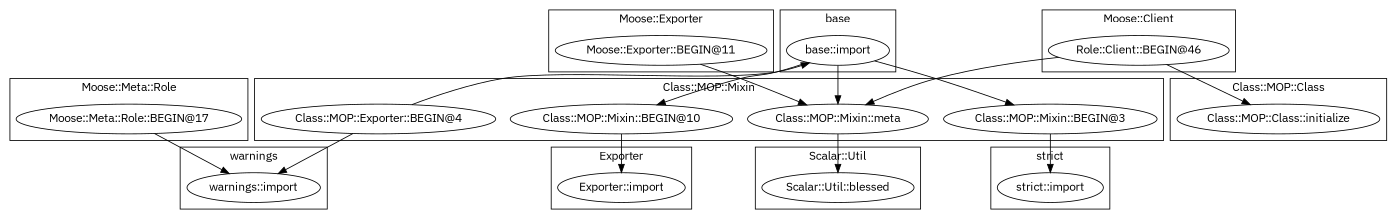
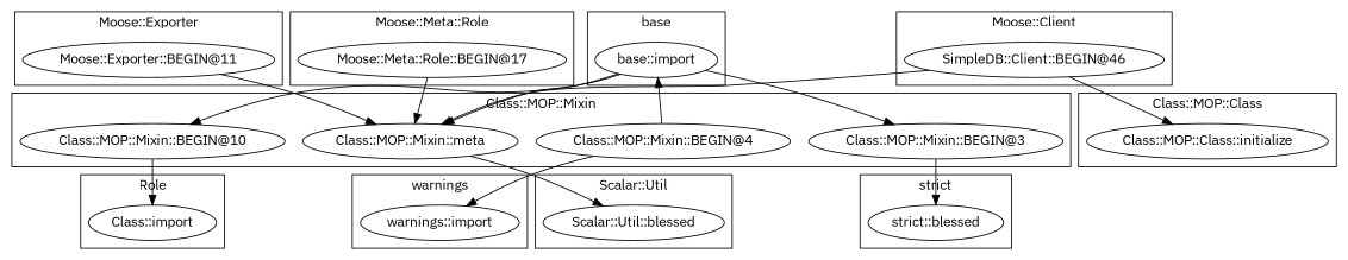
  digraph {
    fontname="IBM Plex Sans"
    node [fontname="IBM Plex Sans"]
    edge [fontname="IBM Plex Sans"]
    "Moose::Exporter::BEGIN@11"
    "warnings::import"
    "Moose::Meta::Role::BEGIN@17"
    "base::import"
    "Scalar::Util::blessed"
-   "SimpleDB::Client::BEGIN@46" [label="Role::Client::BEGIN@46"]
+   "SimpleDB::Client::BEGIN@46"
    "Class::MOP::Mixin::BEGIN@10"
-   "Class::MOP::Mixin::BEGIN@4" [label="Class::MOP::Exporter::BEGIN@4"]
+   "Class::MOP::Mixin::BEGIN@4"
    "Class::MOP::Mixin::meta"
    "Class::MOP::Mixin::BEGIN@3"
-   "strict::import"
+   "strict::import" [label="strict::blessed"]
    "Class::MOP::Class::initialize"
-   "Exporter::import"
+   "Exporter::import" [label="Class::import"]
    subgraph cluster_1 {
      label="Moose::Exporter"
      "Moose::Exporter::BEGIN@11"
    }
    subgraph cluster_2 {
      label=warnings
      "warnings::import"
    }
    subgraph cluster_3 {
      label="Moose::Meta::Role"
      "Moose::Meta::Role::BEGIN@17"
    }
    subgraph cluster_4 {
      label=base
      "base::import"
    }
    subgraph cluster_5 {
      label="Scalar::Util"
      "Scalar::Util::blessed"
    }
    subgraph cluster_6 {
      label="Moose::Client"
      "SimpleDB::Client::BEGIN@46"
    }
    subgraph cluster_7 {
      label="Class::MOP::Mixin"
      "Class::MOP::Mixin::BEGIN@10"
      "Class::MOP::Mixin::BEGIN@4"
      "Class::MOP::Mixin::meta"
      "Class::MOP::Mixin::BEGIN@3"
    }
    subgraph cluster_8 {
      label="strict"
      "strict::import"
    }
    subgraph cluster_9 {
      label="Class::MOP::Class"
      "Class::MOP::Class::initialize"
    }
    subgraph cluster_10 {
-     label=Exporter
+     label=Role
      "Exporter::import"
    }
    "Moose::Exporter::BEGIN@11" -> "Class::MOP::Mixin::meta"
-   "Moose::Meta::Role::BEGIN@17" -> "warnings::import"
+   "Moose::Meta::Role::BEGIN@17" -> "Class::MOP::Mixin::meta"
    "base::import" -> "Class::MOP::Mixin::BEGIN@10"
    "base::import" -> "Class::MOP::Mixin::meta"
    "base::import" -> "Class::MOP::Mixin::BEGIN@3"
    "SimpleDB::Client::BEGIN@46" -> "Class::MOP::Mixin::meta"
    "SimpleDB::Client::BEGIN@46" -> "Class::MOP::Class::initialize"
    "Class::MOP::Mixin::BEGIN@10" -> "Exporter::import"
    "Class::MOP::Mixin::BEGIN@4" -> "warnings::import"
    "Class::MOP::Mixin::BEGIN@4" -> "base::import"
    "Class::MOP::Mixin::meta" -> "Scalar::Util::blessed"
    "Class::MOP::Mixin::BEGIN@3" -> "strict::import"
  }
